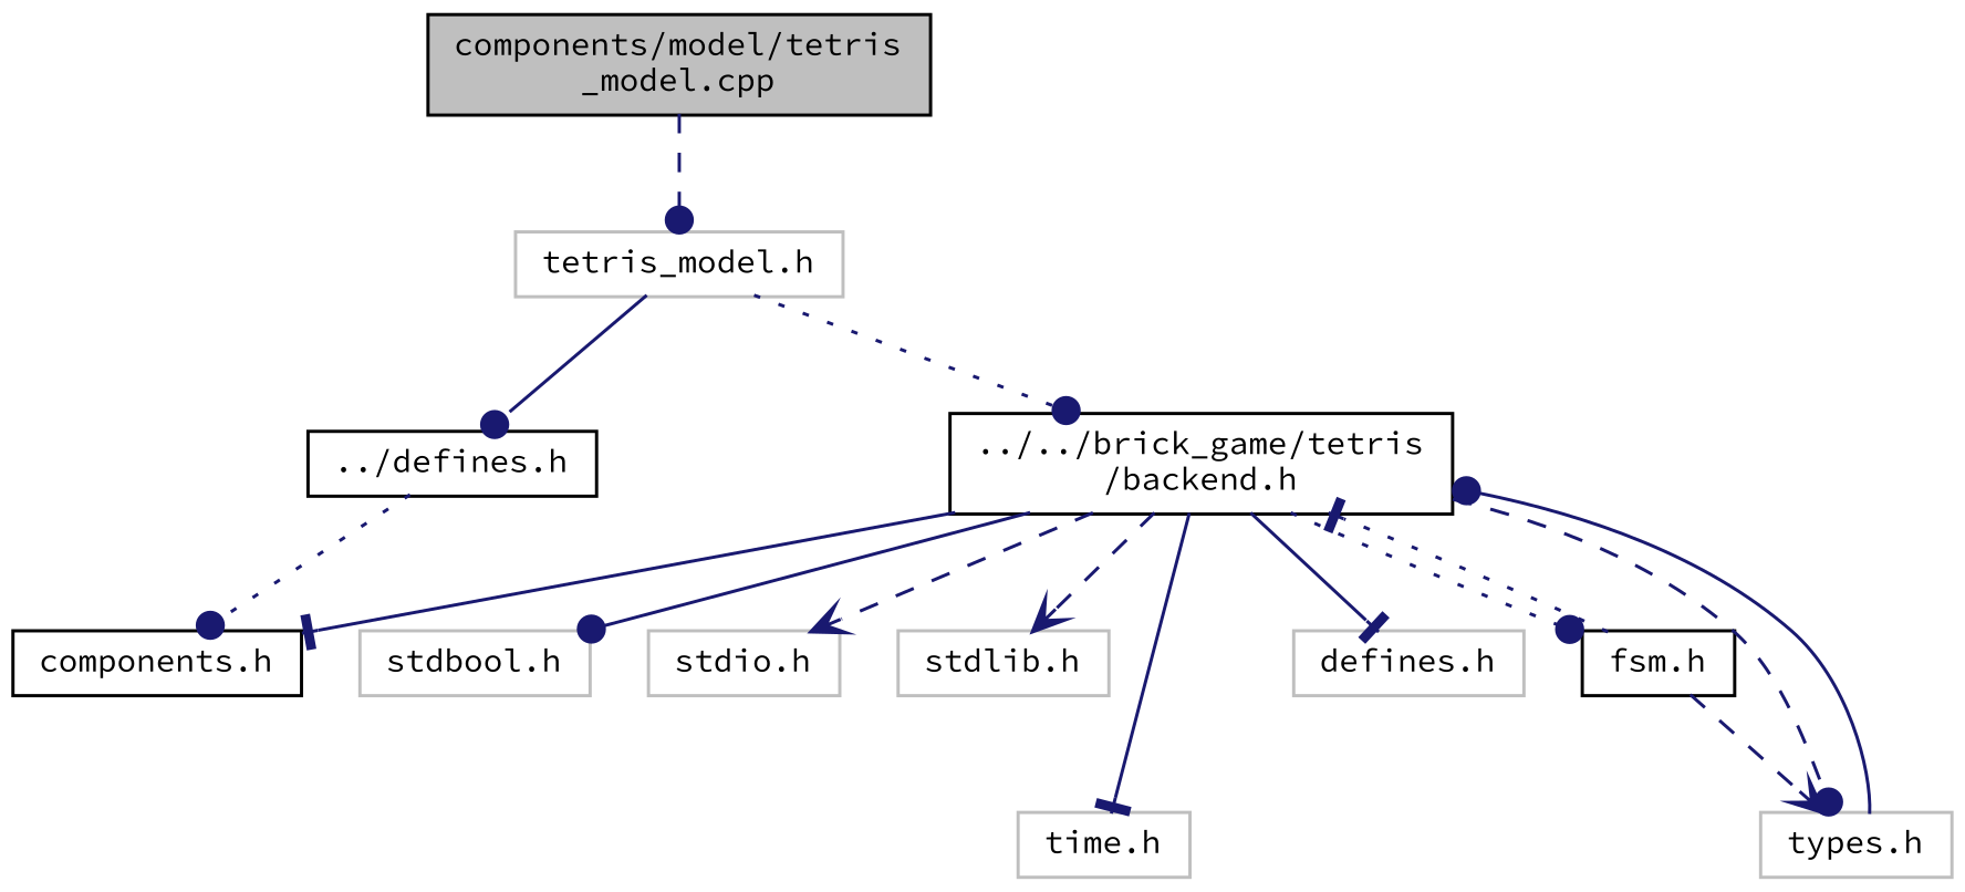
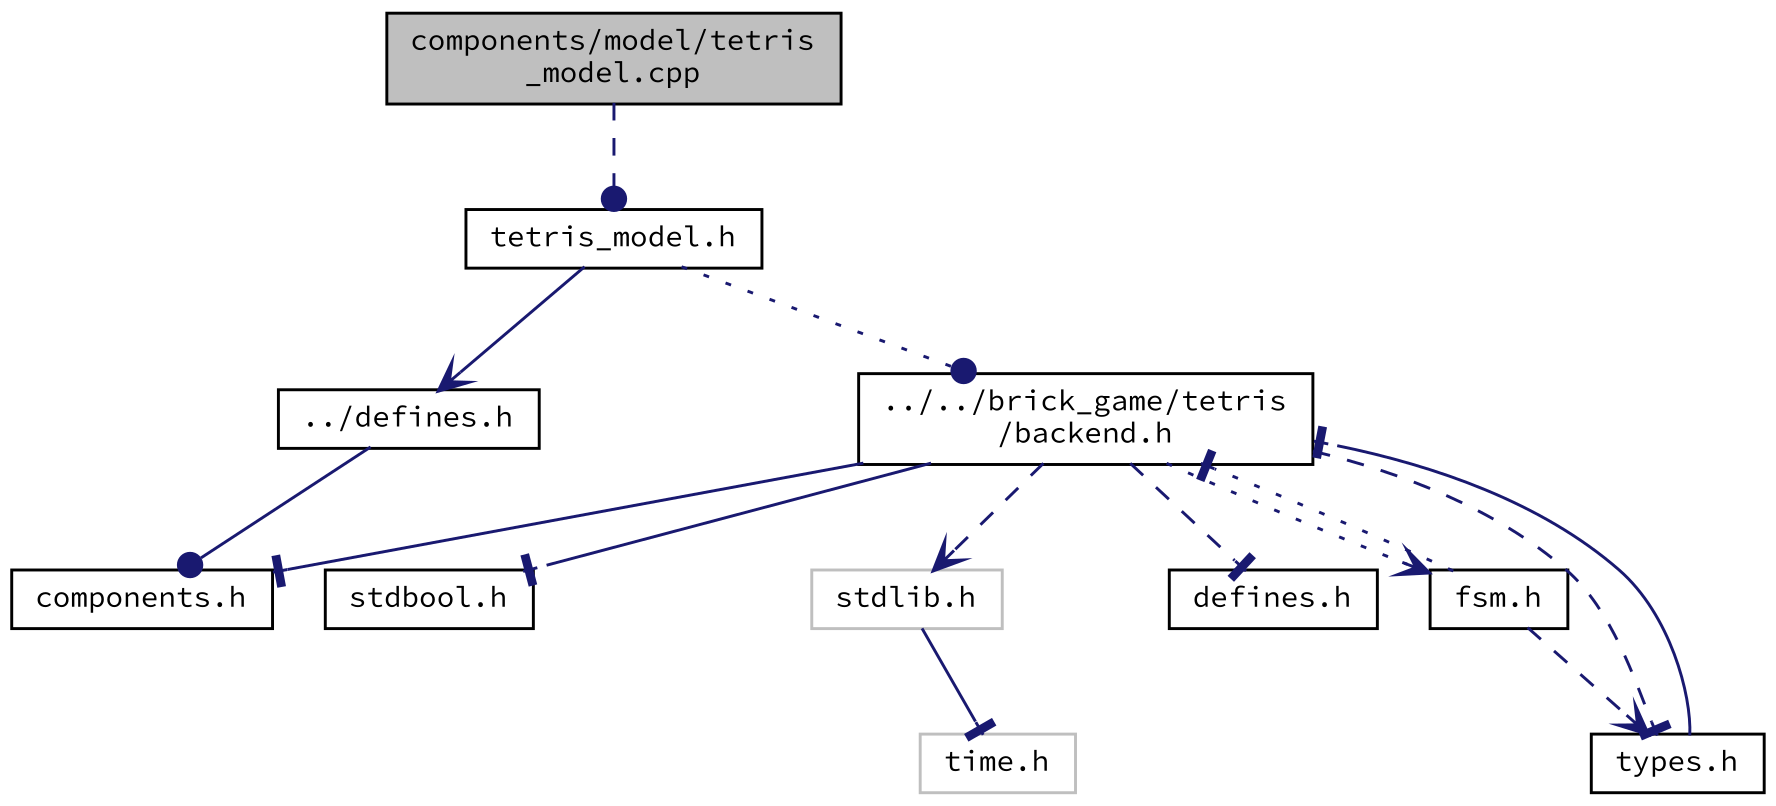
  digraph {
    fontname="Source Code Pro"
    node [color=black fillcolor=white fontname="Source Code Pro" fontsize=10 shape=record style=filled]
    edge [arrowhead=dot color=midnightblue fontname="Source Code Pro" fontsize=10 labelfontname=Helvetica labelfontsize=10 style=dashed]
    n1 [fillcolor=grey75 fontcolor=black height=0.2 label="components/model/tetris\l_model.cpp" width=0.4]
-   n2 [color=grey75 height=0.2 label="tetris_model.h" width=0.4]
+   n2 [height=0.2 label="tetris_model.h" width=0.4]
    n3 [height=0.2 label="../defines.h" width=0.4]
    n4 [height=0.2 label="../../brick_game/tetris\l/backend.h" width=0.4]
    n5 [height=0.2 label="components.h" width=0.4]
-   n6 [color=grey75 height=0.2 label="stdbool.h" width=0.4]
-   n7 [color=grey75 height=0.2 label="stdio.h" width=0.4]
+   n6 [height=0.2 label="stdbool.h" width=0.4]
    n8 [color=grey75 height=0.2 label="stdlib.h" width=0.4]
    n9 [color=grey75 height=0.2 label="time.h" width=0.4]
-   n10 [color=grey75 height=0.2 label="defines.h" width=0.4]
+   n10 [height=0.2 label="defines.h" width=0.4]
    n11 [height=0.2 label="fsm.h" width=0.4]
-   n12 [color=grey75 height=0.2 label="types.h" width=0.4]
+   n12 [height=0.2 label="types.h" width=0.4]
    n1 -> n2
-   n2 -> n3 [style=solid]
+   n2 -> n3 [arrowhead=vee style=solid]
    n2 -> n4 [style=dotted]
-   n3 -> n5 [style=dotted]
+   n3 -> n5 [style=solid]
    n4 -> n5 [arrowhead=tee style=solid]
-   n4 -> n6 [style=solid]
-   n4 -> n7 [arrowhead=vee]
+   n4 -> n6 [arrowhead=tee style=solid]
    n4 -> n8 [arrowhead=vee]
-   n4 -> n9 [arrowhead=tee style=solid]
-   n4 -> n10 [arrowhead=tee style=solid]
-   n4 -> n11 [style=dotted]
-   n4 -> n12
+   n8 -> n9 [arrowhead=tee style=solid]
+   n4 -> n10 [arrowhead=tee]
+   n4 -> n11 [arrowhead=vee style=dotted]
+   n4 -> n12 [arrowhead=tee]
    n11 -> n4 [arrowhead=tee style=dotted]
    n11 -> n12 [arrowhead=vee]
-   n12 -> n4 [style=solid]
+   n12 -> n4 [arrowhead=tee style=solid]
  }
